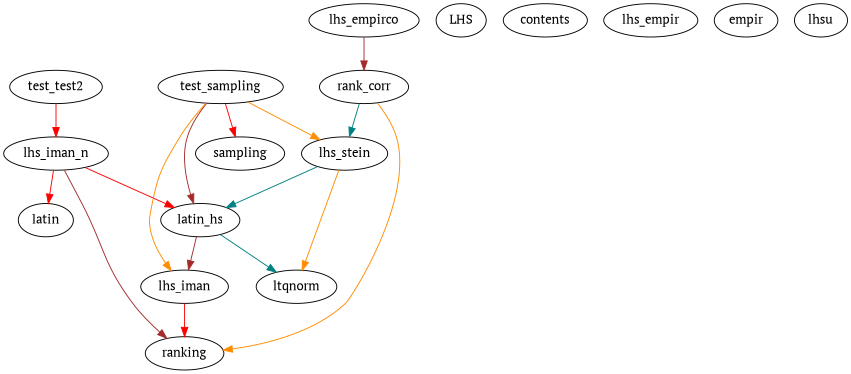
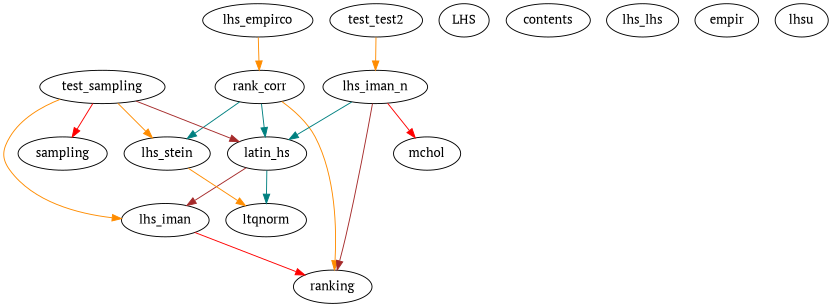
  digraph {
    fontname="PT Serif"
    node [fontname="PT Serif"]
    edge [color=red fontname="PT Serif"]
    latin_hs
    ltqnorm
    lhs_iman
    lhs_empirco
    rank_corr
    ranking
    lhs_stein
    lhs_iman_n
-   mchol [label=latin]
+   mchol
    test_sampling
    n11 [label=sampling]
    n12 [label=test_test2]
    LHS
    contents
-   lhs_empir
+   lhs_empir [label=lhs_lhs]
    n16 [label=empir]
    lhsu
    latin_hs -> ltqnorm [color=teal]
    latin_hs -> lhs_iman [color=brown]
    lhs_iman -> ranking
-   lhs_empirco -> rank_corr [color=brown]
-   lhs_stein -> latin_hs [color=teal]
+   lhs_empirco -> rank_corr [color=darkorange]
+   rank_corr -> latin_hs [color=teal]
    rank_corr -> ranking [color=darkorange]
    rank_corr -> lhs_stein [color=teal]
    lhs_stein -> ltqnorm [color=darkorange]
-   lhs_iman_n -> latin_hs
+   lhs_iman_n -> latin_hs [color=teal]
    lhs_iman_n -> ranking [color=brown]
    lhs_iman_n -> mchol
    test_sampling -> latin_hs [color=brown]
    test_sampling -> lhs_iman [color=darkorange]
    test_sampling -> lhs_stein [color=darkorange]
    test_sampling -> n11
-   n12 -> lhs_iman_n
+   n12 -> lhs_iman_n [color=darkorange]
  }
